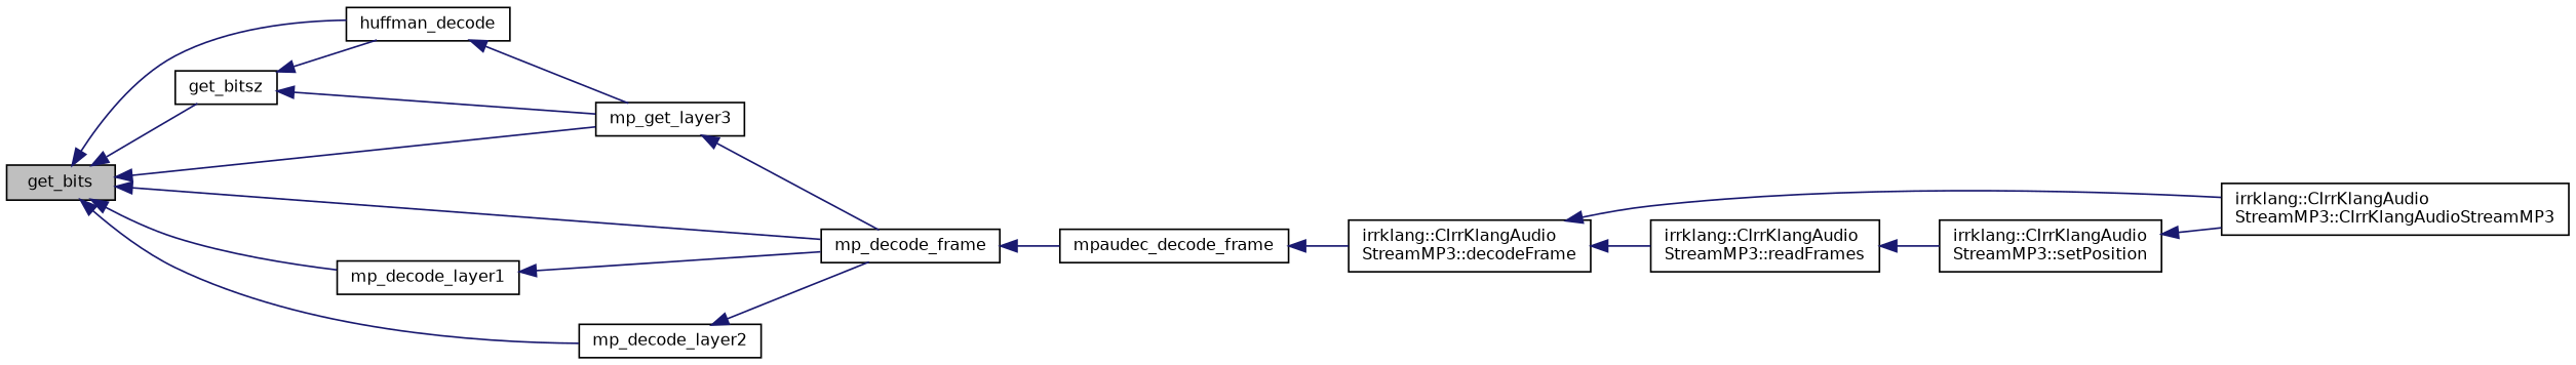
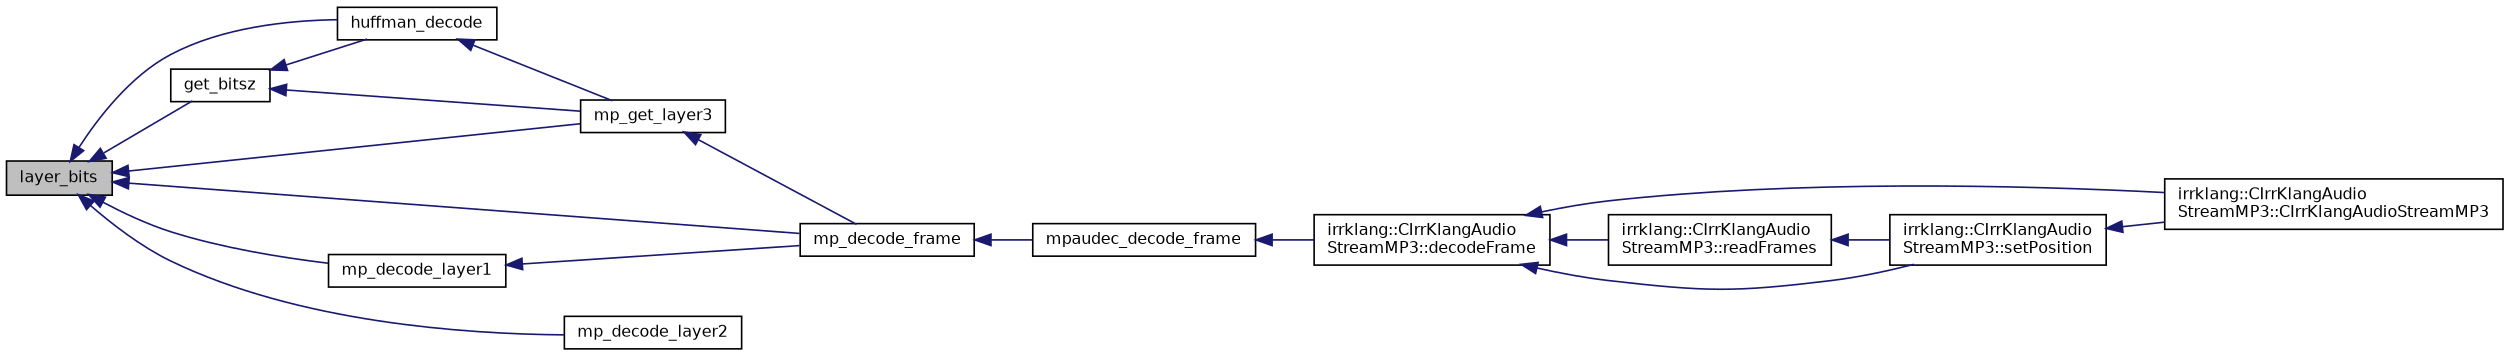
  digraph {
    rankdir=LR
    node [color=black fontname=Helvetica fontsize=10 shape=record]
    edge [color=midnightblue dir=back fontname=Helvetica fontsize=10 labelfontname=Helvetica labelfontsize=10 style=solid]
-   n1 [fillcolor=grey75 fontcolor=black height=0.2 label=get_bits style=filled width=0.4]
+   n1 [fillcolor=grey75 fontcolor=black height=0.2 label=layer_bits style=filled width=0.4]
    n2 [height=0.2 label=get_bitsz width=0.4]
    n3 [height=0.2 label=huffman_decode width=0.4]
    n4 [height=0.2 label=mp_get_layer3 width=0.4]
    n5 [height=0.2 label=mp_decode_frame width=0.4]
    n6 [height=0.2 label=mp_decode_layer1 width=0.4]
    n7 [height=0.2 label=mp_decode_layer2 width=0.4]
    n8 [height=0.2 label=mpaudec_decode_frame width=0.4]
    n9 [height=0.2 label="irrklang::CIrrKlangAudio\lStreamMP3::decodeFrame" width=0.4]
    n10 [height=0.2 label="irrklang::CIrrKlangAudio\lStreamMP3::CIrrKlangAudioStreamMP3" width=0.4]
    n11 [height=0.2 label="irrklang::CIrrKlangAudio\lStreamMP3::readFrames" width=0.4]
    n12 [height=0.2 label="irrklang::CIrrKlangAudio\lStreamMP3::setPosition" width=0.4]
    n1 -> n2
    n1 -> n3
    n1 -> n4
    n1 -> n5
    n1 -> n6
    n1 -> n7
    n2 -> n3
    n2 -> n4
    n3 -> n4
    n4 -> n5
    n5 -> n8
    n6 -> n5
-   n7 -> n5
    n8 -> n9
    n9 -> n10
    n9 -> n11
+   n9 -> n12
    n11 -> n12
    n12 -> n10
  }
